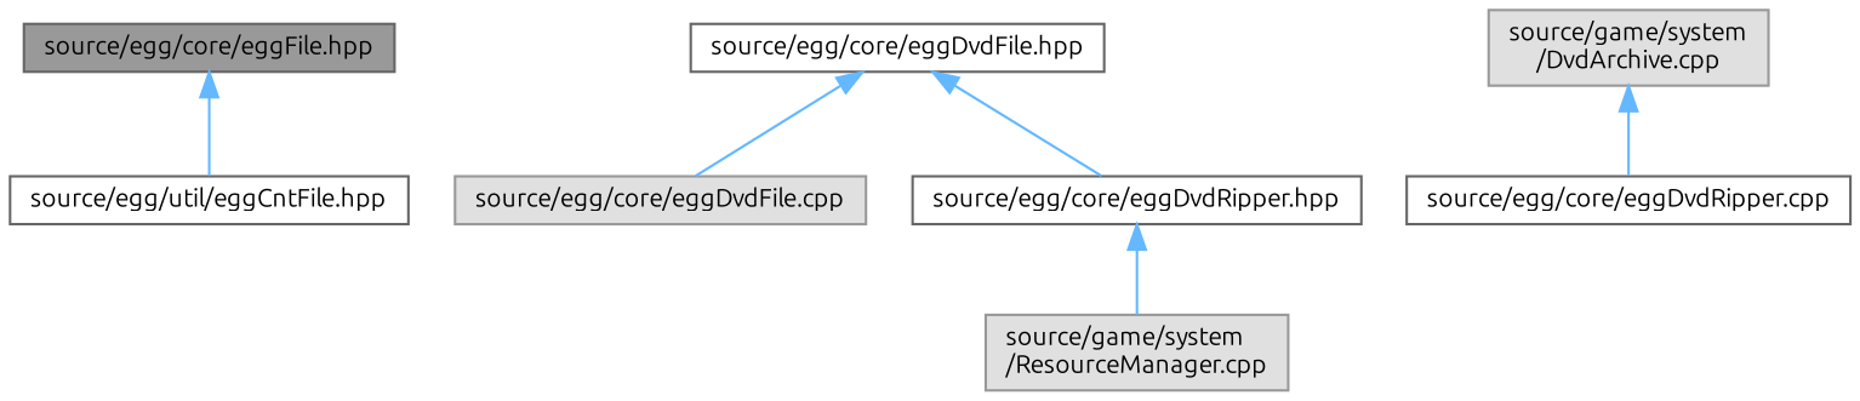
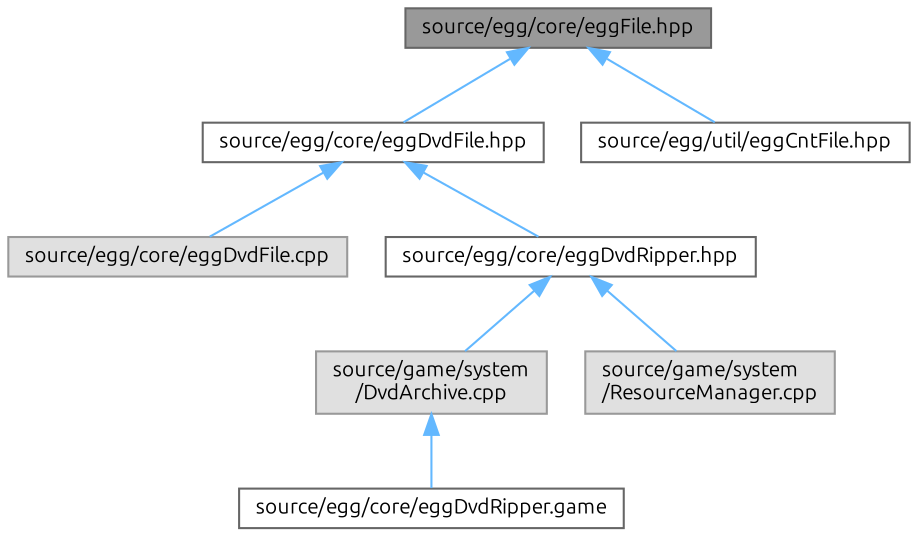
  digraph {
    fontname=Ubuntu
    node [color=grey40 fillcolor=white fontname=Ubuntu fontsize=10 shape=box style=filled]
    edge [color=steelblue1 dir=back fontname=Ubuntu fontsize=10 labelfontname=FreeMono labelfontsize=10 style=solid]
    n1 [color=gray40 fillcolor=grey60 fontcolor=black height=0.2 label="source/egg/core/eggFile.hpp" width=0.4]
    n2 [height=0.2 label="source/egg/core/eggDvdFile.hpp" width=0.4]
    n3 [height=0.2 label="source/egg/util/eggCntFile.hpp" width=0.4]
    n4 [color=grey60 fillcolor="#E0E0E0" height=0.2 label="source/egg/core/eggDvdFile.cpp" width=0.4]
    n5 [height=0.2 label="source/egg/core/eggDvdRipper.hpp" width=0.4]
    n6 [color=grey60 fillcolor="#E0E0E0" height=0.2 label="source/game/system\l/DvdArchive.cpp" width=0.4]
    n7 [color=grey60 fillcolor="#E0E0E0" height=0.2 label="source/game/system\l/ResourceManager.cpp" width=0.4]
-   n8 [height=0.2 label="source/egg/core/eggDvdRipper.cpp" width=0.4]
+   n8 [height=0.2 label="source/egg/core/eggDvdRipper.game" width=0.4]
+   n1 -> n2
    n1 -> n3
    n2 -> n4
    n2 -> n5
+   n5 -> n6
    n5 -> n7
    n6 -> n8
  }
